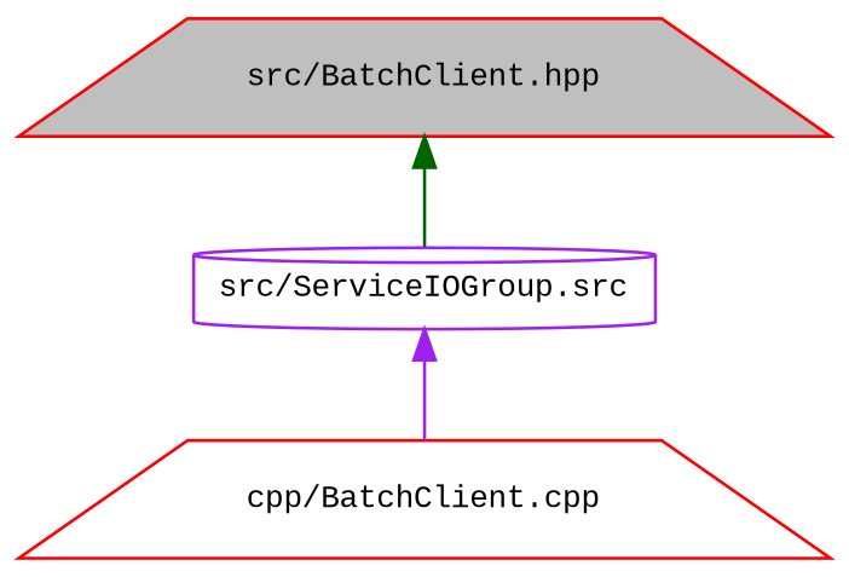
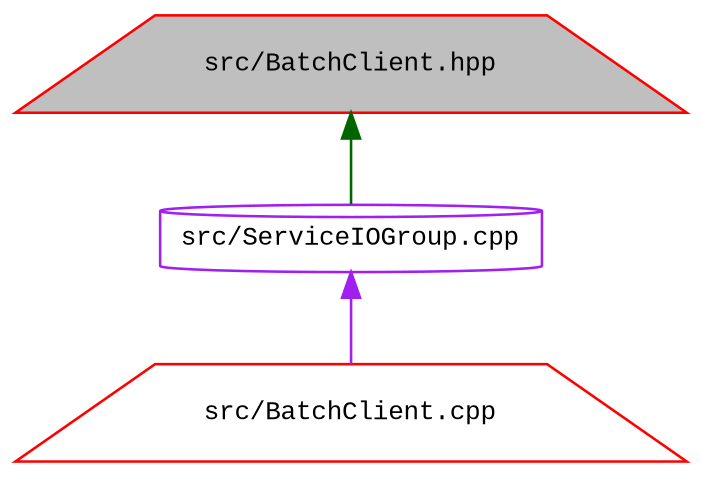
  digraph {
    fontname="Liberation Mono"
    node [color=red fillcolor=white fontname="Liberation Mono" fontsize=10 shape=trapezium style=filled]
    edge [dir=back fontname="Liberation Mono" fontsize=10 labelfontname=Helvetica labelfontsize=10 style=solid]
    n1 [fillcolor=grey75 fontcolor=black height=0.2 label="src/BatchClient.hpp" width=0.4]
-   n2 [color=purple height=0.2 label="src/ServiceIOGroup.src" shape=cylinder width=0.4]
-   n3 [height=0.2 label="cpp/BatchClient.cpp" width=0.4]
+   n2 [color=purple height=0.2 label="src/ServiceIOGroup.cpp" shape=cylinder width=0.4]
+   n3 [height=0.2 label="src/BatchClient.cpp" width=0.4]
    n1 -> n2 [color=darkgreen]
    n2 -> n3 [color=purple]
  }
